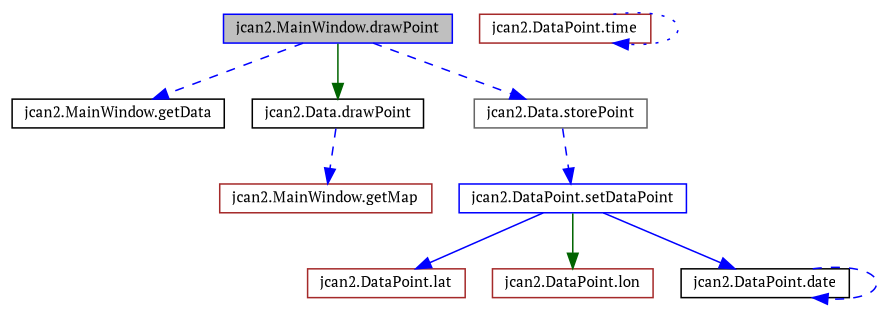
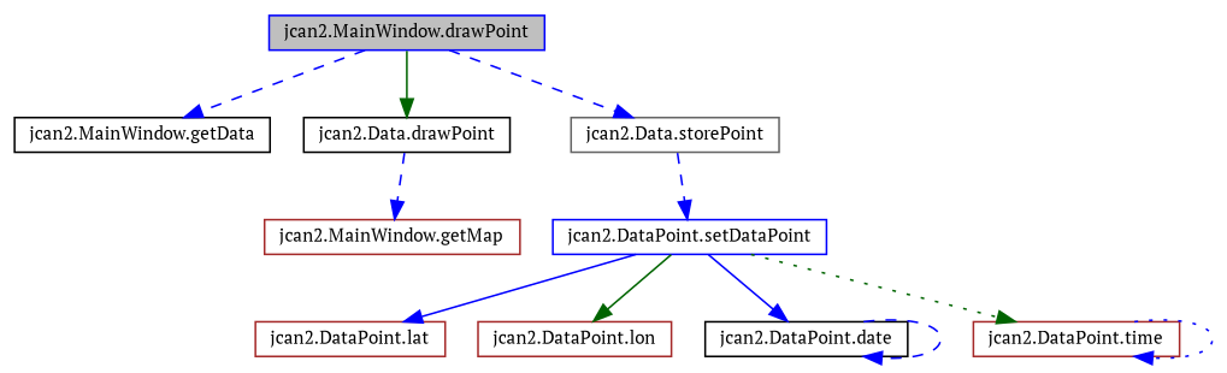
  digraph {
    fontname="PT Serif"
    rankdir=TB
    node [color=brown fillcolor=white fontname="PT Serif" fontsize=10 shape=record style=filled]
    edge [color=blue fontname="PT Serif" fontsize=10 labelfontname=Helvetica labelfontsize=10 style=dashed]
    n1 [color=blue fillcolor=grey75 fontcolor=black height=0.2 label="jcan2.MainWindow.drawPoint" width=0.4]
    n2 [color=black height=0.2 label="jcan2.MainWindow.getData" width=0.4]
    n3 [color=black height=0.2 label="jcan2.Data.drawPoint" width=0.4]
    n4 [color=gray40 height=0.2 label="jcan2.Data.storePoint" width=0.4]
    n5 [height=0.2 label="jcan2.MainWindow.getMap" width=0.4]
    n6 [color=blue height=0.2 label="jcan2.DataPoint.setDataPoint" width=0.4]
    n7 [height=0.2 label="jcan2.DataPoint.lat" width=0.4]
    n8 [height=0.2 label="jcan2.DataPoint.lon" width=0.4]
    n9 [color=black height=0.2 label="jcan2.DataPoint.date" width=0.4]
    n10 [height=0.2 label="jcan2.DataPoint.time" width=0.4]
    n1 -> n2
    n1 -> n3 [color=darkgreen style=solid]
    n1 -> n4
    n3 -> n5
    n4 -> n6
    n6 -> n7 [style=solid]
    n6 -> n8 [color=darkgreen style=solid]
    n6 -> n9 [style=solid]
+   n6 -> n10 [color=darkgreen style=dotted]
    n9 -> n9
    n10 -> n10 [style=dotted]
  }
